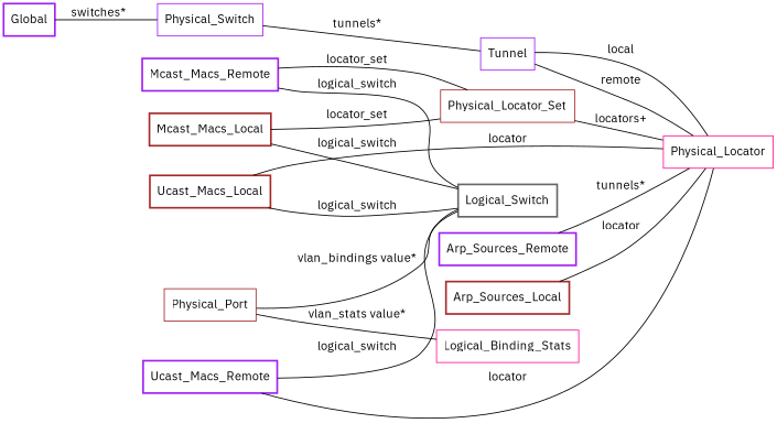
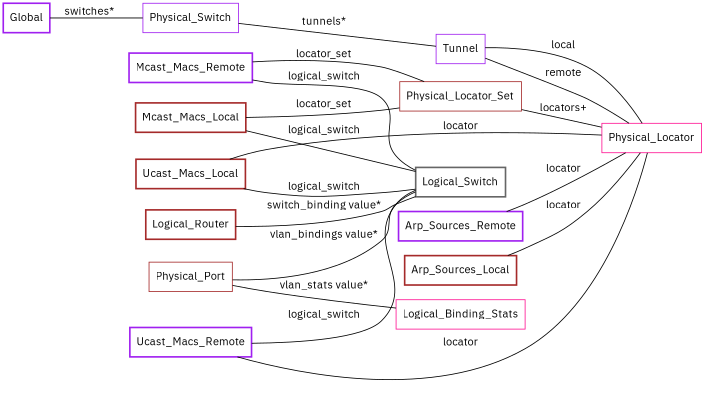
  digraph {
    fontname="IBM Plex Sans"
    rankdir=LR
    node [color=brown fontname="IBM Plex Sans" shape=box style=bold]
    edge [arrowhead=none arrowtail=none dir=none fontname="IBM Plex Sans"]
    Physical_Locator_Set [style=""]
    Mcast_Macs_Remote [color=purple]
    Logical_Switch [color=gray40]
    Physical_Locator [color=deeppink style=""]
    Ucast_Macs_Local
    Tunnel [color=purple style=""]
    Physical_Switch [color=purple style=""]
    Global [color=purple]
    Physical_Port [style=""]
    Logical_Binding_Stats [color=deeppink style=""]
+   Logical_Router
    Mcast_Macs_Local
    Ucast_Macs_Remote [color=purple]
    Arp_Sources_Remote [color=purple]
    Arp_Sources_Local
    Physical_Locator_Set -> Physical_Locator [label="locators+"]
    Mcast_Macs_Remote -> Physical_Locator_Set [label=locator_set]
    Mcast_Macs_Remote -> Logical_Switch [label=logical_switch]
    Ucast_Macs_Local -> Logical_Switch [label=logical_switch]
    Ucast_Macs_Local -> Physical_Locator [label=locator]
    Tunnel -> Physical_Locator [label=remote]
    Tunnel -> Physical_Locator [label=local]
    Physical_Switch -> Tunnel [label="tunnels*"]
    Global -> Physical_Switch [label="switches*"]
    Physical_Port -> Logical_Switch [label="vlan_bindings value*"]
    Physical_Port -> Logical_Binding_Stats [label="vlan_stats value*"]
+   Logical_Router -> Logical_Switch [label="switch_binding value*"]
    Mcast_Macs_Local -> Physical_Locator_Set [label=locator_set]
    Mcast_Macs_Local -> Logical_Switch [label=logical_switch]
    Ucast_Macs_Remote -> Logical_Switch [label=logical_switch]
    Ucast_Macs_Remote -> Physical_Locator [label=locator]
-   Arp_Sources_Remote -> Physical_Locator [label="tunnels*"]
+   Arp_Sources_Remote -> Physical_Locator [label=locator]
    Arp_Sources_Local -> Physical_Locator [label=locator]
  }
